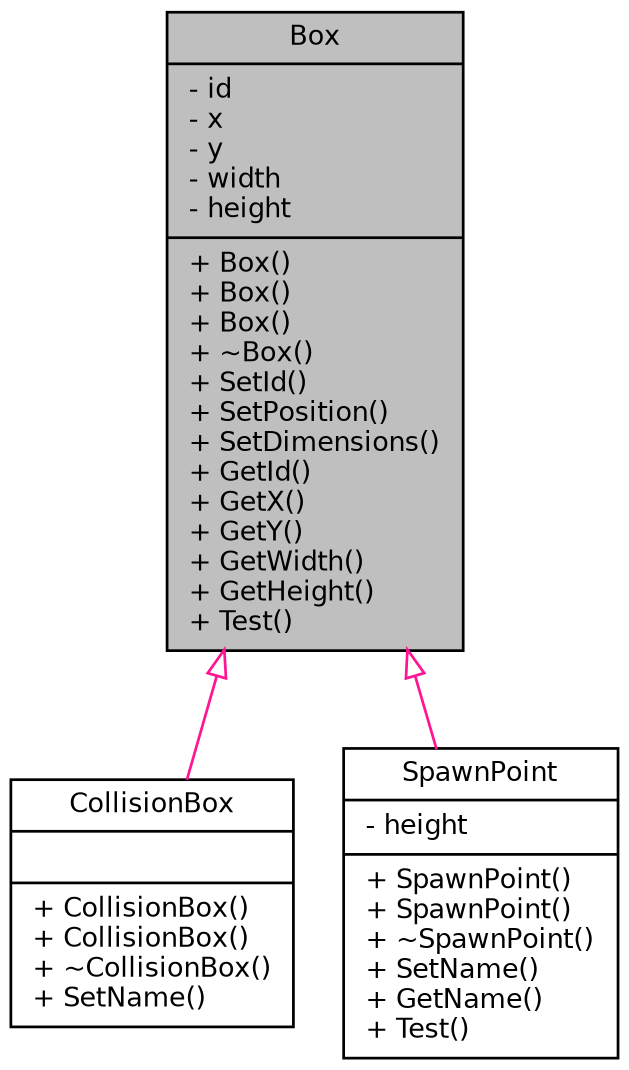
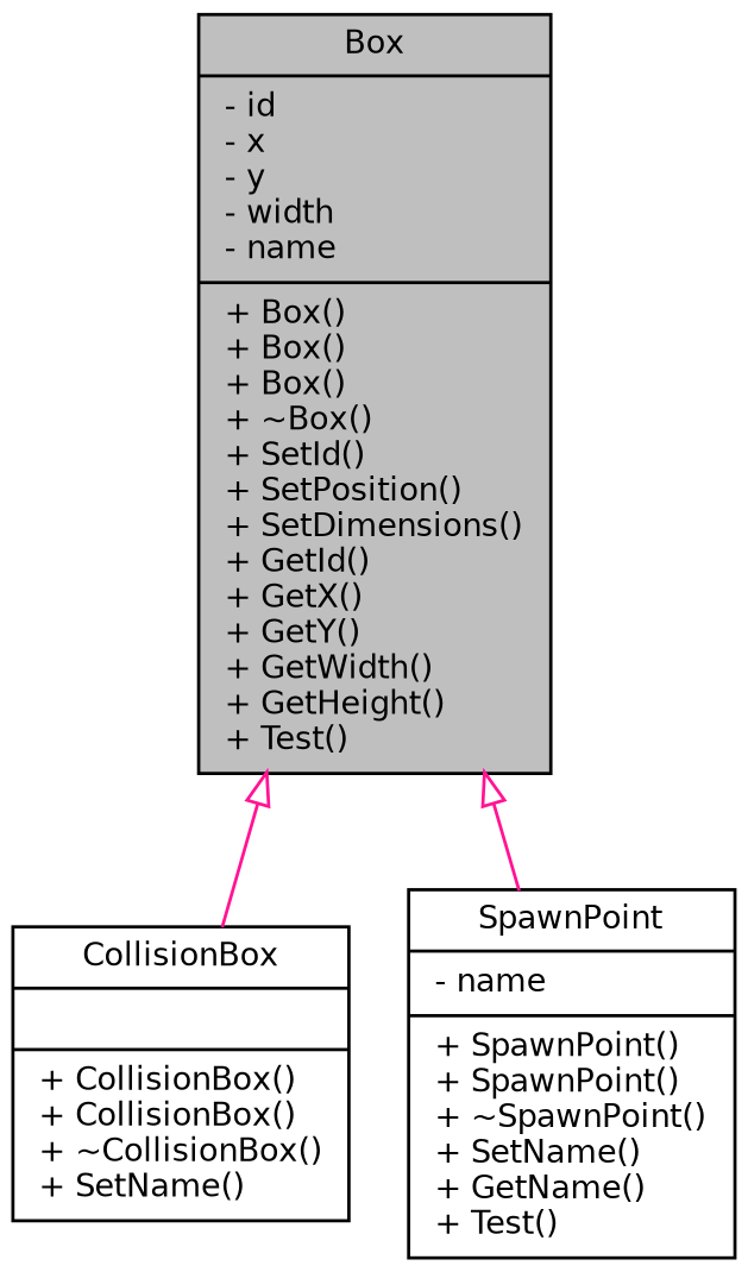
  digraph {
    node [color=black fontname=Helvetica fontsize=10 shape=record]
    edge [arrowtail=onormal color=deeppink dir=back fontname=Helvetica fontsize=10 labelfontname=Helvetica labelfontsize=10 style=solid]
-   n1 [fillcolor=grey75 fontcolor=black height=0.2 label="{Box\n|- id\l- x\l- y\l- width\l- height\l|+ Box()\l+ Box()\l+ Box()\l+ ~Box()\l+ SetId()\l+ SetPosition()\l+ SetDimensions()\l+ GetId()\l+ GetX()\l+ GetY()\l+ GetWidth()\l+ GetHeight()\l+ Test()\l}" style=filled width=0.4]
+   n1 [fillcolor=grey75 fontcolor=black height=0.2 label="{Box\n|- id\l- x\l- y\l- width\l- name\l|+ Box()\l+ Box()\l+ Box()\l+ ~Box()\l+ SetId()\l+ SetPosition()\l+ SetDimensions()\l+ GetId()\l+ GetX()\l+ GetY()\l+ GetWidth()\l+ GetHeight()\l+ Test()\l}" style=filled width=0.4]
    n2 [height=0.2 label="{CollisionBox\n||+ CollisionBox()\l+ CollisionBox()\l+ ~CollisionBox()\l+ SetName()\l}" width=0.4]
-   n3 [height=0.2 label="{SpawnPoint\n|- height\l|+ SpawnPoint()\l+ SpawnPoint()\l+ ~SpawnPoint()\l+ SetName()\l+ GetName()\l+ Test()\l}" width=0.4]
+   n3 [height=0.2 label="{SpawnPoint\n|- name\l|+ SpawnPoint()\l+ SpawnPoint()\l+ ~SpawnPoint()\l+ SetName()\l+ GetName()\l+ Test()\l}" width=0.4]
    n1 -> n2
    n1 -> n3
  }
